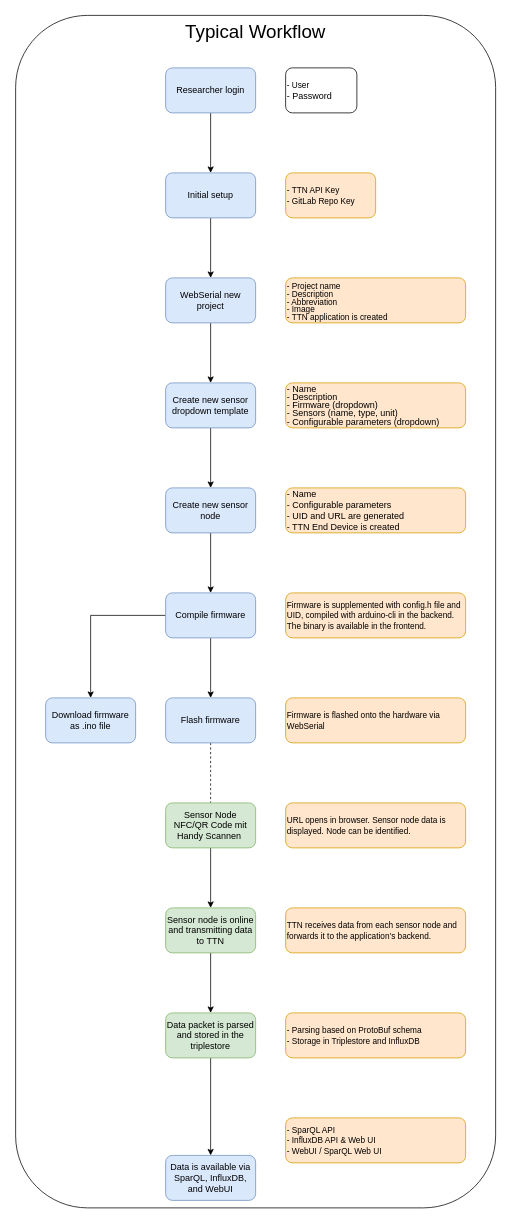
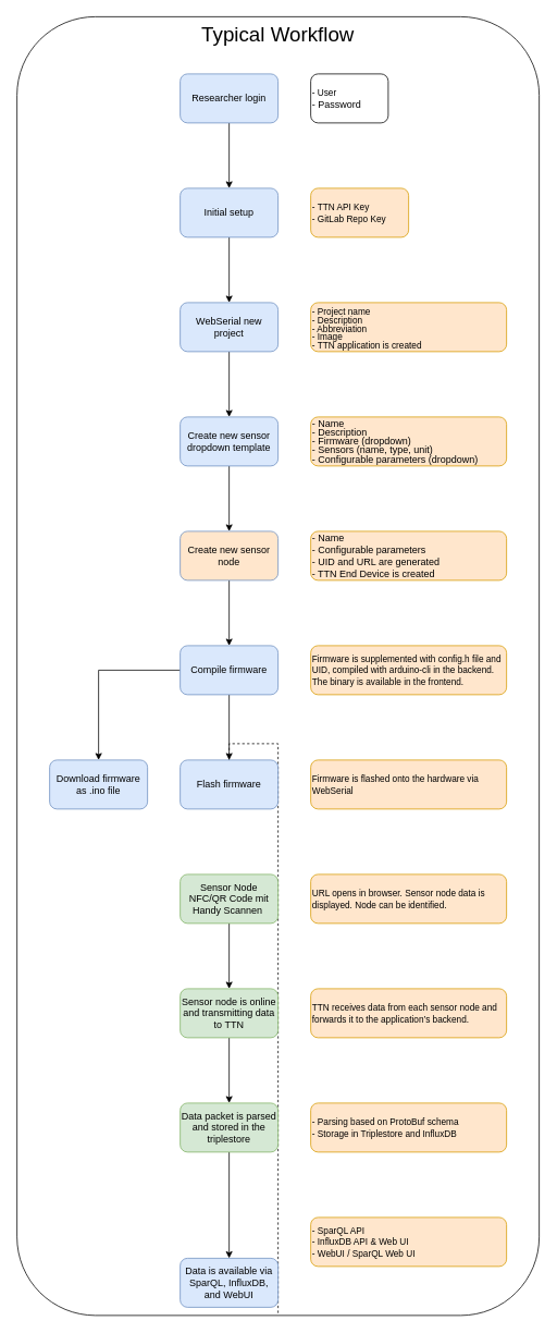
  <mxCell id="0" />
  <mxCell id="1" parent="0" />
  <mxCell id="2" value="&lt;font style=&quot;font-size: 25px;&quot;&gt;Typical Workflow&lt;/font&gt;" style="rounded=1;whiteSpace=wrap;html=1;verticalAlign=top;" parent="1" vertex="1"><mxGeometry y="20" width="640" height="1590" as="geometry" x="20" /></mxCell>
  <mxCell id="3" value="" style="edgeStyle=orthogonalEdgeStyle;rounded=0;orthogonalLoop=1;jettySize=auto;html=1;" parent="1" source="5" target="7" edge="1"><mxGeometry relative="1" as="geometry" /></mxCell>
  <mxCell id="4" value="" style="edgeStyle=orthogonalEdgeStyle;rounded=0;orthogonalLoop=1;jettySize=auto;html=1;startArrow=classic;startFill=1;endArrow=none;endFill=0;" parent="1" source="5" target="13" edge="1"><mxGeometry relative="1" as="geometry" /></mxCell>
  <mxCell id="5" value="WebSerial new project" style="rounded=1;whiteSpace=wrap;html=1;fillColor=#dae8fc;strokeColor=#6c8ebf;" parent="1" vertex="1"><mxGeometry x="220" y="370" width="120" height="60" as="geometry" /></mxCell>
  <mxCell id="6" value="" style="edgeStyle=orthogonalEdgeStyle;rounded=0;orthogonalLoop=1;jettySize=auto;html=1;" parent="1" source="7" target="9" edge="1"><mxGeometry relative="1" as="geometry" /></mxCell>
  <mxCell id="7" value="Create new sensor dropdown template" style="whiteSpace=wrap;html=1;rounded=1;fillColor=#dae8fc;strokeColor=#6c8ebf;" parent="1" vertex="1"><mxGeometry x="220" y="510" width="120" height="60" as="geometry" /></mxCell>
  <mxCell id="8" value="" style="edgeStyle=orthogonalEdgeStyle;rounded=0;orthogonalLoop=1;jettySize=auto;html=1;" parent="1" source="9" target="19" edge="1"><mxGeometry relative="1" as="geometry" /></mxCell>
- <mxCell id="9" value="Create new sensor node" style="rounded=1;whiteSpace=wrap;html=1;fillColor=#dae8fc;strokeColor=#6c8ebf;" parent="1" vertex="1"><mxGeometry x="220" y="650" width="120" height="60" as="geometry" /></mxCell>
+ <mxCell id="9" value="Create new sensor node" style="rounded=1;whiteSpace=wrap;html=1;fillColor=#ffe6cc;strokeColor=#6c8ebf;" parent="1" vertex="1"><mxGeometry x="220" y="650" width="120" height="60" as="geometry" /></mxCell>
  <mxCell id="10" value="&lt;font style=&quot;font-size: 11px;&quot;&gt;- Project name&lt;br&gt;&lt;/font&gt;&lt;div style=&quot;font-size: 11px; line-height: 90%;&quot;&gt;&lt;span style=&quot;background-color: initial;&quot;&gt;&lt;font style=&quot;font-size: 11px;&quot;&gt;- Description&lt;/font&gt;&lt;/span&gt;&lt;/div&gt;&lt;div style=&quot;font-size: 11px; line-height: 90%;&quot;&gt;- Abbreviation&lt;/div&gt;&lt;div style=&quot;font-size: 11px; line-height: 90%;&quot;&gt;- Image&lt;/div&gt;&lt;div style=&quot;font-size: 11px; line-height: 90%;&quot;&gt;- TTN application is created&lt;/div&gt;" style="rounded=1;whiteSpace=wrap;html=1;align=left;fillColor=#ffe6cc;strokeColor=#d79b00;" parent="1" vertex="1"><mxGeometry x="380" y="370" width="240" height="60" as="geometry" /></mxCell>
  <mxCell id="11" value="&lt;p style=&quot;line-height: 90%;&quot;&gt;&lt;font style=&quot;font-size: 12px;&quot;&gt;- Name&lt;br&gt;- Description&lt;br&gt;- Firmware (dropdown)&lt;br&gt;- Sensors (name, type, unit)&lt;br&gt;- Configurable parameters (dropdown)&lt;/font&gt;&lt;/p&gt;" style="rounded=1;whiteSpace=wrap;html=1;align=left;fillColor=#ffe6cc;strokeColor=#d79b00;" parent="1" vertex="1"><mxGeometry x="380" y="510" width="240" height="60" as="geometry" /></mxCell>
  <mxCell id="12" value="" style="edgeStyle=orthogonalEdgeStyle;rounded=0;orthogonalLoop=1;jettySize=auto;html=1;startArrow=classic;startFill=1;endArrow=none;endFill=0;" parent="1" source="13" target="14" edge="1"><mxGeometry relative="1" as="geometry" /></mxCell>
  <mxCell id="13" value="Initial setup" style="rounded=1;whiteSpace=wrap;html=1;fillColor=#dae8fc;strokeColor=#6c8ebf;" parent="1" vertex="1"><mxGeometry x="220" y="230" width="120" height="60" as="geometry" /></mxCell>
  <mxCell id="14" value="Researcher login" style="rounded=1;whiteSpace=wrap;html=1;fillColor=#dae8fc;strokeColor=#6c8ebf;" parent="1" vertex="1"><mxGeometry x="220" y="90" width="120" height="60" as="geometry" /></mxCell>
  <mxCell id="15" value="&lt;span style=&quot;font-size: 11px;&quot;&gt;- TTN API Key&lt;br&gt;- GitLab Repo Key&lt;br&gt;&lt;/span&gt;" style="rounded=1;whiteSpace=wrap;html=1;align=left;fillColor=#ffe6cc;strokeColor=#d79b00;" parent="1" vertex="1"><mxGeometry x="380" y="230" width="120" height="60" as="geometry" /></mxCell>
  <mxCell id="16" value="&lt;span style=&quot;font-size: 11px;&quot;&gt;- User&lt;br&gt;&lt;/span&gt;- Password" style="rounded=1;whiteSpace=wrap;html=1;align=left;" parent="1" vertex="1"><mxGeometry x="380" y="90" width="95" height="60" as="geometry" /></mxCell>
  <mxCell id="17" value="" style="edgeStyle=orthogonalEdgeStyle;rounded=0;orthogonalLoop=1;jettySize=auto;html=1;" parent="1" source="19" target="22" edge="1"><mxGeometry relative="1" as="geometry" /></mxCell>
  <mxCell id="18" value="" style="edgeStyle=orthogonalEdgeStyle;rounded=0;orthogonalLoop=1;jettySize=auto;html=1;" parent="1" source="19" target="24" edge="1"><mxGeometry relative="1" as="geometry" /></mxCell>
  <mxCell id="19" value="Compile firmware" style="rounded=1;whiteSpace=wrap;html=1;fillColor=#dae8fc;strokeColor=#6c8ebf;" parent="1" vertex="1"><mxGeometry x="220" y="790" width="120" height="60" as="geometry" /></mxCell>
  <mxCell id="20" value="&lt;p style=&quot;line-height: 20%;&quot;&gt;- Name&lt;/p&gt;&lt;p style=&quot;line-height: 20%;&quot;&gt;- Configurable parameters&lt;/p&gt;&lt;p style=&quot;line-height: 20%;&quot;&gt;- UID and URL are generated&lt;/p&gt;&lt;p style=&quot;line-height: 20%;&quot;&gt;- TTN End Device is created&lt;/p&gt;" style="rounded=1;whiteSpace=wrap;html=1;align=left;fillColor=#ffe6cc;strokeColor=#d79b00;" parent="1" vertex="1"><mxGeometry x="380" y="650" width="240" height="60" as="geometry" /></mxCell>
  <mxCell id="21" value="&lt;span style=&quot;font-size: 11px;&quot;&gt;Firmware is supplemented with config.h file and UID, compiled with arduino-cli in the backend. The binary is available in the frontend.&lt;/span&gt;" style="rounded=1;whiteSpace=wrap;html=1;align=left;fillColor=#ffe6cc;strokeColor=#d79b00;" parent="1" vertex="1"><mxGeometry x="380" y="790" width="240" height="60" as="geometry" /></mxCell>
  <mxCell id="22" value="Download firmware as .ino file" style="rounded=1;whiteSpace=wrap;html=1;fillColor=#dae8fc;strokeColor=#6c8ebf;" parent="1" vertex="1"><mxGeometry x="60" y="930" width="120" height="60" as="geometry" /></mxCell>
- <mxCell id="23" value="" style="edgeStyle=orthogonalEdgeStyle;rounded=0;orthogonalLoop=1;jettySize=auto;html=1;dashed=1;endArrow=none;endFill=0;" parent="1" source="24" target="27" edge="1"><mxGeometry relative="1" as="geometry" /></mxCell>
+ <mxCell id="23" value="" style="edgeStyle=orthogonalEdgeStyle;rounded=0;orthogonalLoop=1;jettySize=auto;html=1;dashed=1;endArrow=none;endFill=0;" parent="1" source="24" target="2" edge="1"><mxGeometry relative="1" as="geometry" /></mxCell>
  <mxCell id="24" value="Flash firmware" style="rounded=1;whiteSpace=wrap;html=1;fillColor=#dae8fc;strokeColor=#6c8ebf;" parent="1" vertex="1"><mxGeometry x="220" y="930" width="120" height="60" as="geometry" /></mxCell>
  <mxCell id="25" value="&lt;span style=&quot;font-size: 11px;&quot;&gt;Firmware is flashed onto the hardware via WebSerial&lt;/span&gt;" style="rounded=1;whiteSpace=wrap;html=1;align=left;fillColor=#ffe6cc;strokeColor=#d79b00;" parent="1" vertex="1"><mxGeometry x="380" y="930" width="240" height="60" as="geometry" /></mxCell>
  <mxCell id="26" value="" style="edgeStyle=orthogonalEdgeStyle;rounded=0;orthogonalLoop=1;jettySize=auto;html=1;" parent="1" source="27" target="30" edge="1"><mxGeometry relative="1" as="geometry" /></mxCell>
  <mxCell id="27" value="Sensor Node NFC/QR Code mit Handy Scannen&amp;nbsp;" style="whiteSpace=wrap;html=1;rounded=1;fillColor=#d5e8d4;strokeColor=#82b366;" parent="1" vertex="1"><mxGeometry x="220" y="1070" width="120" height="60" as="geometry" /></mxCell>
  <mxCell id="28" value="&lt;span style=&quot;font-size: 11px;&quot;&gt;URL opens in browser. Sensor node data is displayed. Node can be identified.&lt;/span&gt;" style="rounded=1;whiteSpace=wrap;html=1;align=left;fillColor=#ffe6cc;strokeColor=#d79b00;" parent="1" vertex="1"><mxGeometry x="380" y="1070" width="240" height="60" as="geometry" /></mxCell>
  <mxCell id="29" value="" style="edgeStyle=orthogonalEdgeStyle;rounded=0;orthogonalLoop=1;jettySize=auto;html=1;" parent="1" source="30" target="33" edge="1"><mxGeometry relative="1" as="geometry" /></mxCell>
  <mxCell id="30" value="Sensor node is online and transmitting data to TTN" style="whiteSpace=wrap;html=1;rounded=1;fillColor=#d5e8d4;strokeColor=#82b366;" parent="1" vertex="1"><mxGeometry x="220" y="1210" width="120" height="60" as="geometry" /></mxCell>
  <mxCell id="31" value="&lt;font style=&quot;font-size: 11px;&quot;&gt;TTN receives data from each sensor node and forwards it to the application’s backend.&lt;/font&gt;" style="rounded=1;whiteSpace=wrap;html=1;align=left;fillColor=#ffe6cc;strokeColor=#d79b00;" parent="1" vertex="1"><mxGeometry x="380" y="1210" width="240" height="60" as="geometry" /></mxCell>
  <mxCell id="32" value="" style="edgeStyle=orthogonalEdgeStyle;rounded=0;orthogonalLoop=1;jettySize=auto;html=1;" parent="1" source="33" target="34" edge="1"><mxGeometry relative="1" as="geometry" /></mxCell>
  <mxCell id="33" value="Data packet is parsed and stored in the triplestore" style="whiteSpace=wrap;html=1;rounded=1;fillColor=#d5e8d4;strokeColor=#82b366;" parent="1" vertex="1"><mxGeometry x="220" y="1350" width="120" height="60" as="geometry" /></mxCell>
  <mxCell id="34" value="Data is available via SparQL, InfluxDB, and WebUI" style="whiteSpace=wrap;html=1;rounded=1;fillColor=#dae8fc;strokeColor=#6c8ebf;" parent="1" vertex="1"><mxGeometry x="220" y="1540" width="120" height="60" as="geometry" /></mxCell>
  <mxCell id="35" value="&lt;span style=&quot;font-size: 11px;&quot;&gt;- Parsing based on ProtoBuf schema&lt;br&gt;- Storage in Triplestore and InfluxDB&lt;br&gt;&lt;/span&gt;" style="rounded=1;whiteSpace=wrap;html=1;align=left;fillColor=#ffe6cc;strokeColor=#d79b00;" parent="1" vertex="1"><mxGeometry x="380" y="1350" width="240" height="60" as="geometry" /></mxCell>
  <mxCell id="36" value="&lt;span style=&quot;font-size: 11px;&quot;&gt;- SparQL API&lt;br&gt;- InfluxDB API &amp;amp; Web UI&lt;br&gt;- WebUI / SparQL Web UI&lt;br&gt;&lt;/span&gt;" style="rounded=1;whiteSpace=wrap;html=1;align=left;fillColor=#ffe6cc;strokeColor=#d79b00;" parent="1" vertex="1"><mxGeometry x="380" y="1490" width="240" height="60" as="geometry" /></mxCell>
